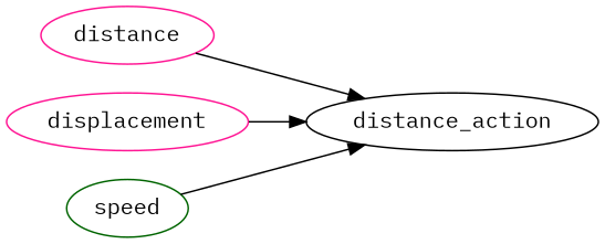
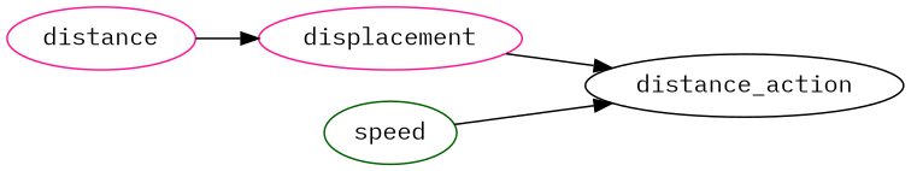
  strict digraph {
    fontname="IBM Plex Mono"
    rankdir=LR
    node [color=deeppink fontname="IBM Plex Mono"]
    edge [fontname="IBM Plex Mono" origin=unknown]
    n1 [color=black label=distance_action]
    distance
    displacement
    speed [color=darkgreen]
-   distance -> n1
+   distance -> displacement
    displacement -> n1
    speed -> n1
  }
